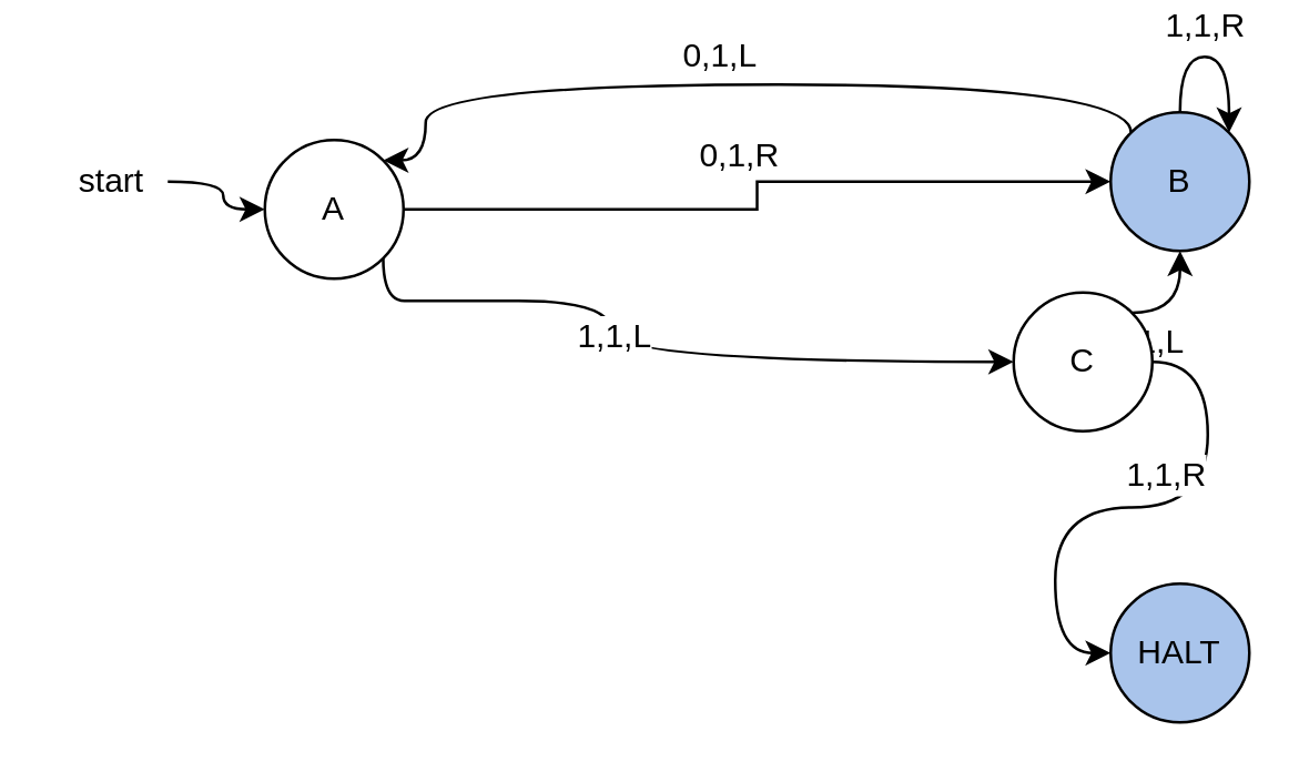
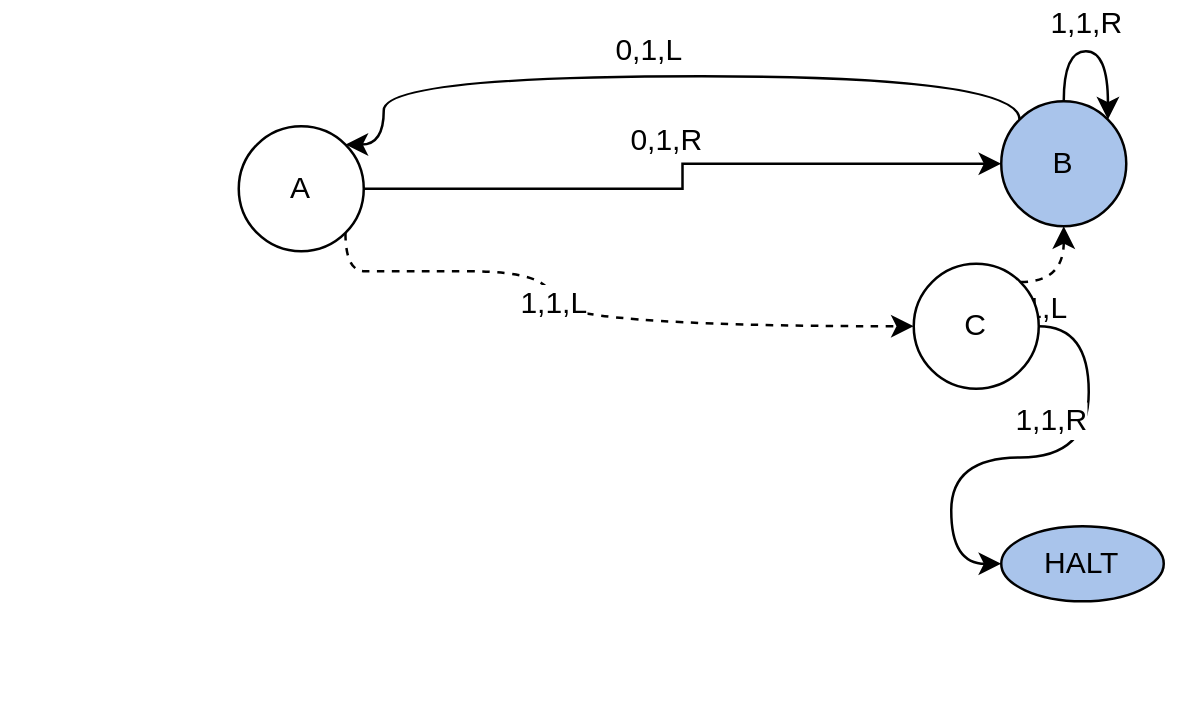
  <mxCell id="0" />
  <mxCell id="1" parent="0" />
  <mxCell id="2" style="edgeStyle=orthogonalEdgeStyle;rounded=0;orthogonalLoop=1;jettySize=auto;html=1;exitX=1;exitY=0.5;exitDx=0;exitDy=0;entryX=0;entryY=0.5;entryDx=0;entryDy=0;" edge="1" parent="1" source="6" target="9"><mxGeometry relative="1" as="geometry" /></mxCell>
  <mxCell id="3" value="0,1,R" style="text;html=1;align=center;verticalAlign=bottom;resizable=0;points=[];labelBackgroundColor=#ffffff;" vertex="1" connectable="0" parent="2"><mxGeometry x="0.18" y="1" relative="1" as="geometry"><mxPoint x="-26" as="offset" /></mxGeometry></mxCell>
- <mxCell id="4" style="edgeStyle=orthogonalEdgeStyle;curved=1;rounded=0;orthogonalLoop=1;jettySize=auto;html=1;exitX=1;exitY=1;exitDx=0;exitDy=0;entryX=0;entryY=0.5;entryDx=0;entryDy=0;" edge="1" parent="1" source="6" target="14"><mxGeometry relative="1" as="geometry"><Array as="points"><mxPoint x="153" y="108" /><mxPoint x="220" y="108" /><mxPoint x="220" y="185" /></Array></mxGeometry></mxCell>
+ <mxCell id="4" style="edgeStyle=orthogonalEdgeStyle;curved=1;rounded=0;orthogonalLoop=1;jettySize=auto;html=1;exitX=1;exitY=1;exitDx=0;exitDy=0;entryX=0;entryY=0.5;entryDx=0;entryDy=0;dashed=1;" edge="1" parent="1" source="6" target="14"><mxGeometry relative="1" as="geometry"><Array as="points"><mxPoint x="153" y="108" /><mxPoint x="220" y="108" /><mxPoint x="220" y="185" /></Array></mxGeometry></mxCell>
  <mxCell id="5" value="1,1,L" style="text;html=1;align=center;verticalAlign=middle;resizable=0;points=[];labelBackgroundColor=#ffffff;" vertex="1" connectable="0" parent="4"><mxGeometry x="-0.165" relative="1" as="geometry"><mxPoint as="offset" /></mxGeometry></mxCell>
  <mxCell id="6" value="A" style="ellipse;whiteSpace=wrap;html=1;" vertex="1" parent="1"><mxGeometry x="95" y="50" width="50" height="50" as="geometry" /></mxCell>
  <mxCell id="7" style="edgeStyle=orthogonalEdgeStyle;rounded=0;orthogonalLoop=1;jettySize=auto;html=1;exitX=0;exitY=0;exitDx=0;exitDy=0;entryX=1;entryY=0;entryDx=0;entryDy=0;curved=1;" edge="1" parent="1" source="9" target="6"><mxGeometry relative="1" as="geometry"><Array as="points"><mxPoint x="407" y="30" /><mxPoint x="153" y="30" /></Array></mxGeometry></mxCell>
  <mxCell id="8" value="0,1,L" style="text;html=1;align=center;verticalAlign=bottom;resizable=0;points=[];labelBackgroundColor=#ffffff;" vertex="1" connectable="0" parent="7"><mxGeometry x="0.059" y="-2" relative="1" as="geometry"><mxPoint as="offset" /></mxGeometry></mxCell>
  <mxCell id="9" value="B" style="ellipse;whiteSpace=wrap;html=1;fillColor=#a9c4eb;" vertex="1" parent="1"><mxGeometry x="400" y="40" width="50" height="50" as="geometry" /></mxCell>
  <mxCell id="10" style="edgeStyle=orthogonalEdgeStyle;curved=1;rounded=0;orthogonalLoop=1;jettySize=auto;html=1;exitX=1;exitY=0.5;exitDx=0;exitDy=0;entryX=0;entryY=0.5;entryDx=0;entryDy=0;" edge="1" parent="1" source="14" target="15"><mxGeometry relative="1" as="geometry" /></mxCell>
  <mxCell id="11" value="1,1,R" style="text;html=1;align=center;verticalAlign=middle;resizable=0;points=[];labelBackgroundColor=#ffffff;" vertex="1" connectable="0" parent="10"><mxGeometry x="-0.4" y="-16" relative="1" as="geometry"><mxPoint as="offset" /></mxGeometry></mxCell>
- <mxCell id="12" style="edgeStyle=orthogonalEdgeStyle;curved=1;rounded=0;orthogonalLoop=1;jettySize=auto;html=1;exitX=1;exitY=0;exitDx=0;exitDy=0;entryX=0.5;entryY=1;entryDx=0;entryDy=0;" edge="1" parent="1" source="14" target="9"><mxGeometry relative="1" as="geometry" /></mxCell>
+ <mxCell id="12" style="edgeStyle=orthogonalEdgeStyle;curved=1;rounded=0;orthogonalLoop=1;jettySize=auto;html=1;exitX=1;exitY=0;exitDx=0;exitDy=0;entryX=0.5;entryY=1;entryDx=0;entryDy=0;dashed=1;" edge="1" parent="1" source="14" target="9"><mxGeometry relative="1" as="geometry" /></mxCell>
  <mxCell id="13" value="0,1,L" style="text;html=1;align=center;verticalAlign=top;resizable=0;points=[];labelBackgroundColor=#ffffff;" vertex="1" connectable="0" parent="12"><mxGeometry x="0.078" y="13" relative="1" as="geometry"><mxPoint as="offset" /></mxGeometry></mxCell>
  <mxCell id="14" value="C" style="ellipse;whiteSpace=wrap;html=1;" vertex="1" parent="1"><mxGeometry x="365" y="105" width="50" height="50" as="geometry" /></mxCell>
- <mxCell id="15" value="HALT" style="ellipse;whiteSpace=wrap;html=1;fillColor=#A9C4EB;" vertex="1" parent="1"><mxGeometry x="400" y="210" width="50" height="50" as="geometry" /></mxCell>
+ <mxCell id="15" value="HALT" style="ellipse;whiteSpace=wrap;html=1;fillColor=#A9C4EB;" vertex="1" parent="1"><mxGeometry x="400" y="210" width="65" height="30" as="geometry" /></mxCell>
  <mxCell id="16" style="edgeStyle=orthogonalEdgeStyle;rounded=0;orthogonalLoop=1;jettySize=auto;html=1;exitX=0.5;exitY=0;exitDx=0;exitDy=0;entryX=1;entryY=0;entryDx=0;entryDy=0;curved=1;" edge="1" parent="1" source="9" target="9"><mxGeometry relative="1" as="geometry"><Array as="points"><mxPoint x="425" y="20" /><mxPoint x="443" y="20" /></Array></mxGeometry></mxCell>
  <mxCell id="17" value="1,1,R" style="text;html=1;align=center;verticalAlign=bottom;resizable=0;points=[];labelBackgroundColor=#ffffff;" vertex="1" connectable="0" parent="16"><mxGeometry x="-0.138" y="3" relative="1" as="geometry"><mxPoint as="offset" /></mxGeometry></mxCell>
- <mxCell id="18" value="" style="edgeStyle=orthogonalEdgeStyle;curved=1;rounded=0;orthogonalLoop=1;jettySize=auto;html=1;" edge="1" parent="1" source="19" target="6"><mxGeometry relative="1" as="geometry" /></mxCell>
- <mxCell id="19" value="start" style="text;html=1;strokeColor=none;fillColor=none;align=center;verticalAlign=middle;whiteSpace=wrap;rounded=0;" vertex="1" parent="1"><mxGeometry x="20" y="55" width="40" height="20" as="geometry" /></mxCell>
